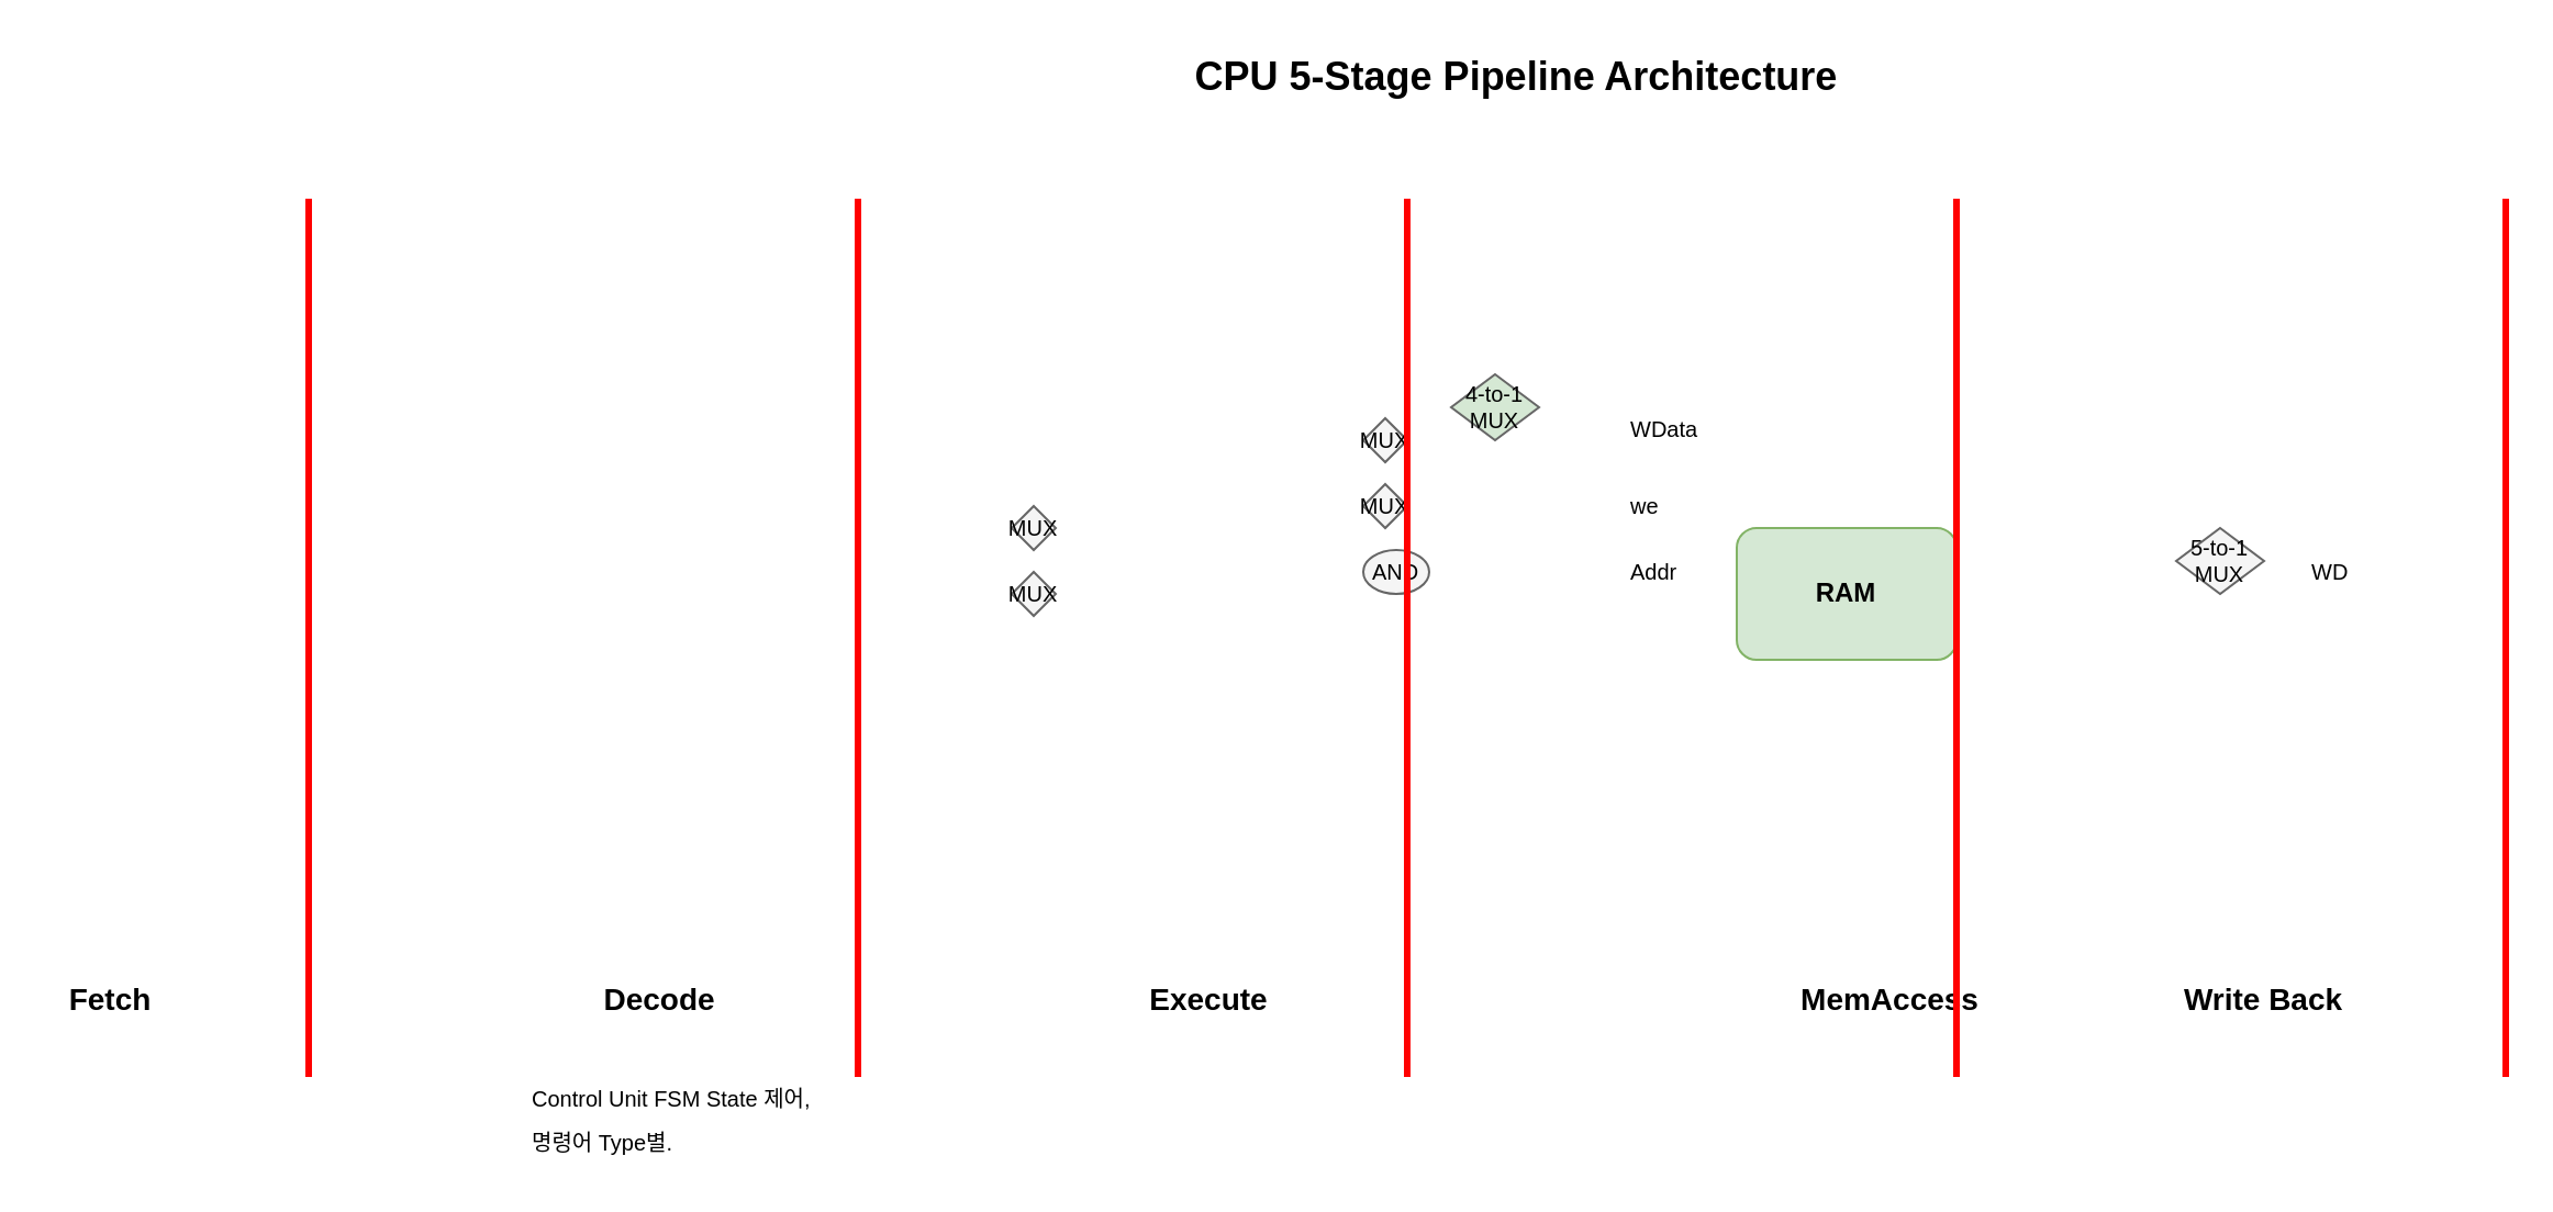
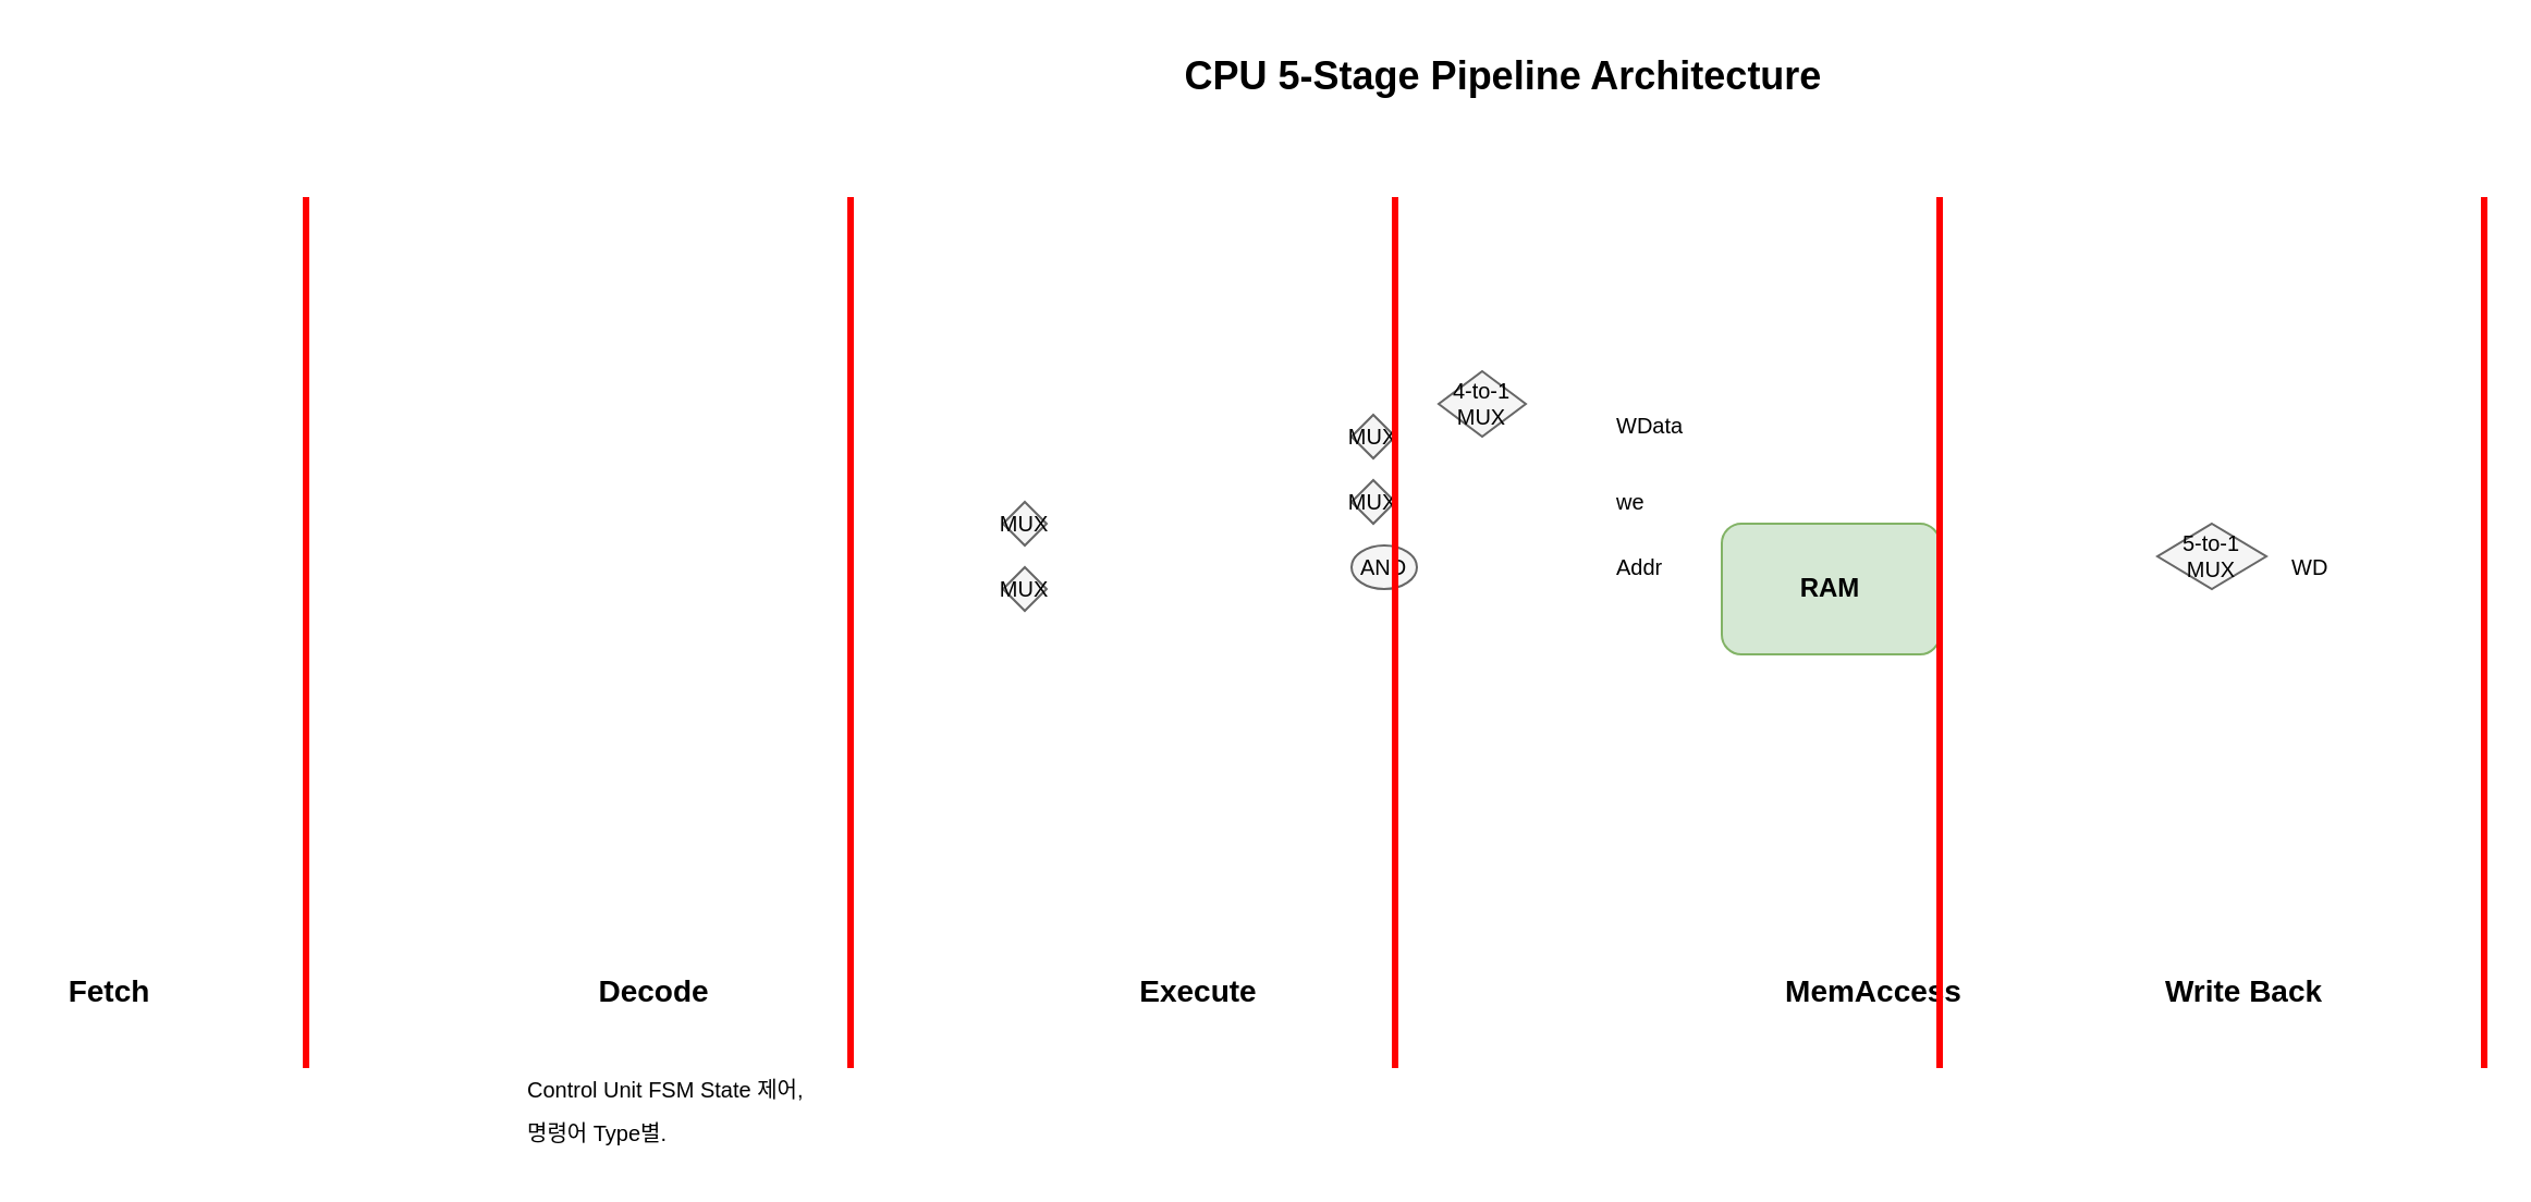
  <mxCell id="0" />
  <mxCell id="1" parent="0" />
  <mxCell id="2" value="MUX" style="rhombus;whiteSpace=wrap;html=1;fillColor=#f5f5f5;strokeColor=#666666;fontSize=10;" vertex="1" parent="1"><mxGeometry x="460" y="230" width="20" height="20" as="geometry" /></mxCell>
  <mxCell id="3" value="MUX" style="rhombus;whiteSpace=wrap;html=1;fillColor=#f5f5f5;strokeColor=#666666;fontSize=10;" vertex="1" parent="1"><mxGeometry x="460" y="260" width="20" height="20" as="geometry" /></mxCell>
  <mxCell id="4" value="MUX" style="rhombus;whiteSpace=wrap;html=1;fillColor=#f5f5f5;strokeColor=#666666;fontSize=10;" vertex="1" parent="1"><mxGeometry x="620" y="190" width="20" height="20" as="geometry" /></mxCell>
  <mxCell id="5" value="MUX" style="rhombus;whiteSpace=wrap;html=1;fillColor=#f5f5f5;strokeColor=#666666;fontSize=10;" vertex="1" parent="1"><mxGeometry x="620" y="220" width="20" height="20" as="geometry" /></mxCell>
  <mxCell id="6" value="AND" style="ellipse;whiteSpace=wrap;html=1;fillColor=#f5f5f5;strokeColor=#666666;fontSize=10;" vertex="1" parent="1"><mxGeometry x="620" y="250" width="30" height="20" as="geometry" /></mxCell>
- <mxCell id="7" value="4-to-1&#10;MUX" style="rhombus;whiteSpace=wrap;html=1;fillColor=#d5e8d4;strokeColor=#666666;fontSize=10;" vertex="1" parent="1"><mxGeometry x="660" y="170" width="40" height="30" as="geometry" /></mxCell>
+ <mxCell id="7" value="4-to-1&#10;MUX" style="rhombus;whiteSpace=wrap;html=1;fillColor=#f5f5f5;strokeColor=#666666;fontSize=10;" vertex="1" parent="1"><mxGeometry x="660" y="170" width="40" height="30" as="geometry" /></mxCell>
  <mxCell id="8" value="RAM" style="rounded=1;whiteSpace=wrap;html=1;fillColor=#d5e8d4;strokeColor=#82b366;fontSize=12;fontStyle=1;" vertex="1" parent="1"><mxGeometry x="790" y="240" width="100" height="60" as="geometry" /></mxCell>
  <mxCell id="9" value="we" style="text;html=1;strokeColor=none;fillColor=none;align=left;verticalAlign=middle;whiteSpace=wrap;rounded=0;fontSize=10;" vertex="1" parent="1"><mxGeometry x="740" y="220" width="20" height="20" as="geometry" /></mxCell>
  <mxCell id="10" value="Addr" style="text;html=1;strokeColor=none;fillColor=none;align=left;verticalAlign=middle;whiteSpace=wrap;rounded=0;fontSize=10;" vertex="1" parent="1"><mxGeometry x="740" y="250" width="30" height="20" as="geometry" /></mxCell>
  <mxCell id="11" value="WData" style="text;html=1;strokeColor=none;fillColor=none;align=left;verticalAlign=middle;whiteSpace=wrap;rounded=0;fontSize=10;" vertex="1" parent="1"><mxGeometry x="740" y="185" width="40" height="20" as="geometry" /></mxCell>
- <mxCell id="12" value="5-to-1&#10;MUX" style="rhombus;whiteSpace=wrap;html=1;fillColor=#f5f5f5;strokeColor=#666666;fontSize=10;" vertex="1" parent="1"><mxGeometry x="990" y="240" width="40" height="30" as="geometry" /></mxCell>
+ <mxCell id="12" value="5-to-1&#10;MUX" style="rhombus;whiteSpace=wrap;html=1;fillColor=#f5f5f5;strokeColor=#666666;fontSize=10;" vertex="1" parent="1"><mxGeometry x="990" y="240" width="50" height="30" as="geometry" /></mxCell>
  <mxCell id="13" value="WD" style="text;html=1;strokeColor=none;fillColor=none;align=left;verticalAlign=middle;whiteSpace=wrap;rounded=0;fontSize=10;" vertex="1" parent="1"><mxGeometry x="1050" y="250" width="20" height="20" as="geometry" /></mxCell>
  <mxCell id="14" value="Fetch" style="text;html=1;strokeColor=none;fillColor=none;align=center;verticalAlign=middle;whiteSpace=wrap;rounded=0;fontSize=14;fontStyle=1;" vertex="1" parent="1"><mxGeometry x="20" y="440" width="60" height="30" as="geometry" /></mxCell>
  <mxCell id="15" value="Decode" style="text;html=1;strokeColor=none;fillColor=none;align=center;verticalAlign=middle;whiteSpace=wrap;rounded=0;fontSize=14;fontStyle=1;" vertex="1" parent="1"><mxGeometry x="270" y="440" width="60" height="30" as="geometry" /></mxCell>
  <mxCell id="16" value="Execute" style="text;html=1;strokeColor=none;fillColor=none;align=center;verticalAlign=middle;whiteSpace=wrap;rounded=0;fontSize=14;fontStyle=1;" vertex="1" parent="1"><mxGeometry x="520" y="440" width="60" height="30" as="geometry" /></mxCell>
  <mxCell id="17" value="MemAccess" style="text;html=1;strokeColor=none;fillColor=none;align=center;verticalAlign=middle;whiteSpace=wrap;rounded=0;fontSize=14;fontStyle=1;" vertex="1" parent="1"><mxGeometry x="820" y="440" width="80" height="30" as="geometry" /></mxCell>
  <mxCell id="18" value="Write Back" style="text;html=1;strokeColor=none;fillColor=none;align=center;verticalAlign=middle;whiteSpace=wrap;rounded=0;fontSize=14;fontStyle=1;" vertex="1" parent="1"><mxGeometry x="990" y="440" width="80" height="30" as="geometry" /></mxCell>
  <mxCell id="19" value="" style="endArrow=none;html=1;rounded=0;strokeWidth=3;strokeColor=#ff0000;" edge="1" parent="1"><mxGeometry width="50" height="50" relative="1" as="geometry"><mxPoint x="140" y="90" as="sourcePoint" /><mxPoint x="140" y="490" as="targetPoint" /></mxGeometry></mxCell>
  <mxCell id="20" value="" style="endArrow=none;html=1;rounded=0;strokeWidth=3;strokeColor=#ff0000;" edge="1" parent="1"><mxGeometry width="50" height="50" relative="1" as="geometry"><mxPoint x="390" y="90" as="sourcePoint" /><mxPoint x="390" y="490" as="targetPoint" /></mxGeometry></mxCell>
  <mxCell id="21" value="" style="endArrow=none;html=1;rounded=0;strokeWidth=3;strokeColor=#ff0000;" edge="1" parent="1"><mxGeometry width="50" height="50" relative="1" as="geometry"><mxPoint x="640" y="90" as="sourcePoint" /><mxPoint x="640" y="490" as="targetPoint" /></mxGeometry></mxCell>
  <mxCell id="22" value="" style="endArrow=none;html=1;rounded=0;strokeWidth=3;strokeColor=#ff0000;" edge="1" parent="1"><mxGeometry width="50" height="50" relative="1" as="geometry"><mxPoint x="890" y="90" as="sourcePoint" /><mxPoint x="890" y="490" as="targetPoint" /></mxGeometry></mxCell>
  <mxCell id="23" value="" style="endArrow=none;html=1;rounded=0;strokeWidth=3;strokeColor=#ff0000;" edge="1" parent="1"><mxGeometry width="50" height="50" relative="1" as="geometry"><mxPoint x="1140" y="90" as="sourcePoint" /><mxPoint x="1140" y="490" as="targetPoint" /></mxGeometry></mxCell>
  <mxCell id="24" value="Control Unit FSM State 제어," style="text;html=1;strokeColor=none;fillColor=none;align=left;verticalAlign=middle;whiteSpace=wrap;rounded=0;fontSize=10;" vertex="1" parent="1"><mxGeometry x="240" y="490" width="150" height="20" as="geometry" /></mxCell>
  <mxCell id="25" value="명령어 Type별." style="text;html=1;strokeColor=none;fillColor=none;align=left;verticalAlign=middle;whiteSpace=wrap;rounded=0;fontSize=10;" vertex="1" parent="1"><mxGeometry x="240" y="510" width="100" height="20" as="geometry" /></mxCell>
  <mxCell id="26" value="CPU 5-Stage Pipeline Architecture" style="text;html=1;strokeColor=none;fillColor=none;align=center;verticalAlign=middle;whiteSpace=wrap;rounded=0;fontSize=18;fontStyle=1;" vertex="1" parent="1"><mxGeometry x="540" y="20" width="300" height="30" as="geometry" /></mxCell>
